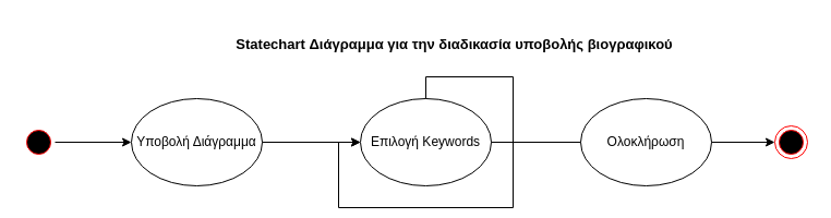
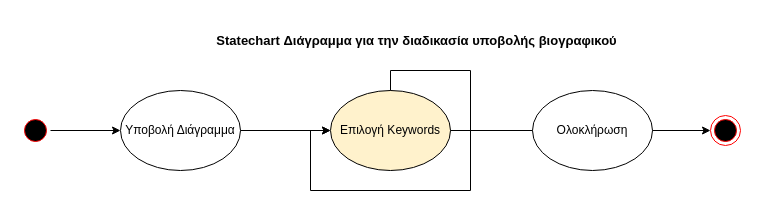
  <mxCell id="0" />
  <mxCell id="1" parent="0" />
  <mxCell id="2" value="Statechart Διάγραμμα για την διαδικασία υποβολής βιογραφικού" style="text;strokeColor=none;fillColor=none;html=1;fontSize=13;fontStyle=1;verticalAlign=middle;align=center;" parent="1" vertex="1"><mxGeometry x="366" y="20" width="100" height="40" as="geometry" /></mxCell>
  <mxCell id="3" value="&lt;div&gt;Υποβολή Διάγραμμα&lt;/div&gt;" style="ellipse;whiteSpace=wrap;html=1;" parent="1" vertex="1"><mxGeometry x="120" y="90" width="120" height="80" as="geometry" /></mxCell>
- <mxCell id="4" value="Επιλογή Keywords" style="ellipse;whiteSpace=wrap;html=1;" parent="1" vertex="1"><mxGeometry x="330" y="90" width="120" height="80" as="geometry" /></mxCell>
+ <mxCell id="4" value="Επιλογή Keywords" style="ellipse;whiteSpace=wrap;html=1;fillColor=#fff2cc;" parent="1" vertex="1"><mxGeometry x="330" y="90" width="120" height="80" as="geometry" /></mxCell>
  <mxCell id="5" value="&lt;div&gt;&lt;br&gt;&lt;/div&gt;&lt;div&gt;Ολοκλήρωση&lt;/div&gt;&lt;div&gt;&lt;br&gt;&lt;/div&gt;" style="ellipse;whiteSpace=wrap;html=1;" parent="1" vertex="1"><mxGeometry x="532" y="90" width="120" height="80" as="geometry" /></mxCell>
  <mxCell id="6" value="" style="group" parent="1" vertex="1" connectable="0"><mxGeometry x="20" y="115" width="720" height="30" as="geometry" /></mxCell>
  <mxCell id="7" value="" style="ellipse;html=1;shape=endState;fillColor=#000000;strokeColor=#ff0000;fontSize=13;" parent="6" vertex="1"><mxGeometry x="690" width="30" height="30" as="geometry" /></mxCell>
  <mxCell id="8" value="" style="ellipse;html=1;shape=startState;fillColor=#000000;strokeColor=#ff0000;fontSize=13;" parent="6" vertex="1"><mxGeometry width="30" height="30" as="geometry" /></mxCell>
  <mxCell id="9" style="edgeStyle=orthogonalEdgeStyle;rounded=0;orthogonalLoop=1;jettySize=auto;html=1;entryX=0;entryY=0.5;entryDx=0;entryDy=0;" parent="6" source="3" target="4" edge="1"><mxGeometry relative="1" as="geometry" /></mxCell>
  <mxCell id="10" style="edgeStyle=orthogonalEdgeStyle;rounded=0;orthogonalLoop=1;jettySize=auto;html=1;endArrow=none;" parent="6" source="4" target="5" edge="1"><mxGeometry relative="1" as="geometry" /></mxCell>
  <mxCell id="11" style="edgeStyle=orthogonalEdgeStyle;rounded=0;orthogonalLoop=1;jettySize=auto;html=1;entryX=0;entryY=0.5;entryDx=0;entryDy=0;" parent="6" source="5" target="7" edge="1"><mxGeometry relative="1" as="geometry" /></mxCell>
  <mxCell id="12" style="edgeStyle=orthogonalEdgeStyle;rounded=0;orthogonalLoop=1;jettySize=auto;html=1;entryX=0;entryY=0.5;entryDx=0;entryDy=0;" parent="1" source="8" target="3" edge="1"><mxGeometry relative="1" as="geometry" /></mxCell>
  <mxCell id="13" style="edgeStyle=orthogonalEdgeStyle;rounded=0;orthogonalLoop=1;jettySize=auto;html=1;entryX=0;entryY=0.5;entryDx=0;entryDy=0;" parent="1" source="4" target="4" edge="1"><mxGeometry relative="1" as="geometry" /></mxCell>
